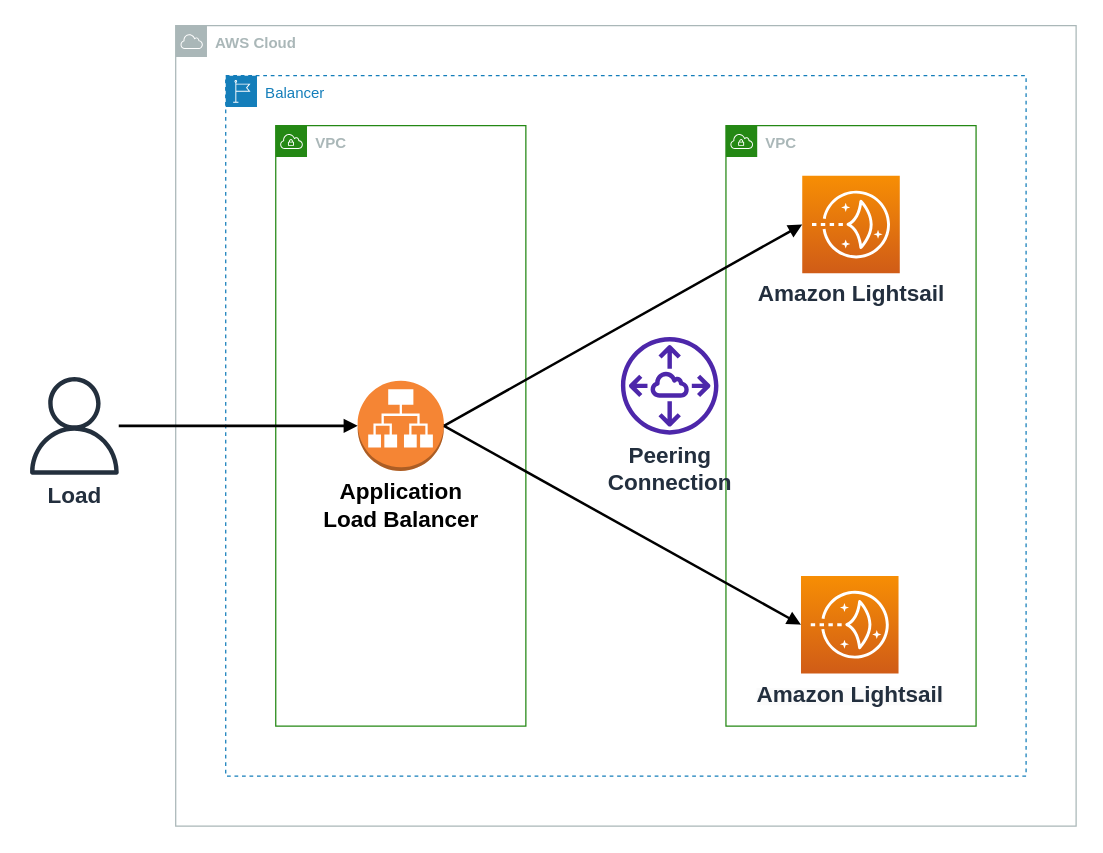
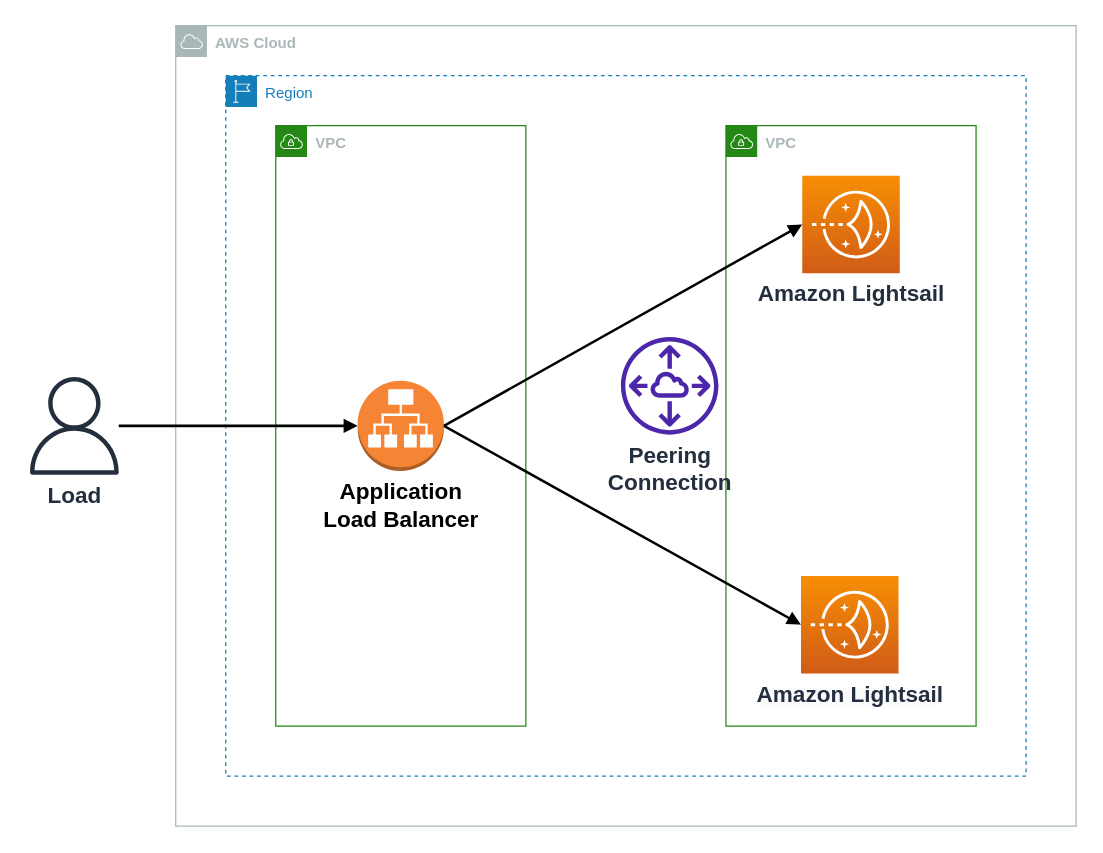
  <mxCell id="0" />
  <mxCell id="1" parent="0" />
  <mxCell id="2" value="AWS Cloud" style="sketch=0;outlineConnect=0;gradientColor=none;html=1;whiteSpace=wrap;fontSize=12;fontStyle=1;shape=mxgraph.aws4.group;grIcon=mxgraph.aws4.group_aws_cloud;strokeColor=#AAB7B8;fillColor=none;verticalAlign=top;align=left;spacingLeft=30;fontColor=#AAB7B8;dashed=0;" vertex="1" parent="1"><mxGeometry x="140" y="20" width="720" height="640" as="geometry" /></mxCell>
  <mxCell id="3" value="&lt;b&gt;&lt;font style=&quot;font-size: 18px;&quot;&gt;Load&lt;/font&gt;&lt;/b&gt;" style="sketch=0;outlineConnect=0;fontColor=#232F3E;gradientColor=none;fillColor=#232F3D;strokeColor=none;dashed=0;verticalLabelPosition=bottom;verticalAlign=top;align=center;html=1;fontSize=12;fontStyle=0;aspect=fixed;pointerEvents=1;shape=mxgraph.aws4.user;fontFamily=Helvetica;" vertex="1" parent="1"><mxGeometry x="20" y="301" width="78" height="78" as="geometry" /></mxCell>
- <mxCell id="4" value="Balancer" style="points=[[0,0],[0.25,0],[0.5,0],[0.75,0],[1,0],[1,0.25],[1,0.5],[1,0.75],[1,1],[0.75,1],[0.5,1],[0.25,1],[0,1],[0,0.75],[0,0.5],[0,0.25]];outlineConnect=0;gradientColor=none;html=1;whiteSpace=wrap;fontSize=12;fontStyle=0;container=1;pointerEvents=0;collapsible=0;recursiveResize=0;shape=mxgraph.aws4.group;grIcon=mxgraph.aws4.group_region;strokeColor=#147EBA;fillColor=none;verticalAlign=top;align=left;spacingLeft=30;fontColor=#147EBA;dashed=1;" vertex="1" parent="1"><mxGeometry x="180" y="60" width="640" height="560" as="geometry" /></mxCell>
+ <mxCell id="4" value="Region" style="points=[[0,0],[0.25,0],[0.5,0],[0.75,0],[1,0],[1,0.25],[1,0.5],[1,0.75],[1,1],[0.75,1],[0.5,1],[0.25,1],[0,1],[0,0.75],[0,0.5],[0,0.25]];outlineConnect=0;gradientColor=none;html=1;whiteSpace=wrap;fontSize=12;fontStyle=0;container=1;pointerEvents=0;collapsible=0;recursiveResize=0;shape=mxgraph.aws4.group;grIcon=mxgraph.aws4.group_region;strokeColor=#147EBA;fillColor=none;verticalAlign=top;align=left;spacingLeft=30;fontColor=#147EBA;dashed=1;" vertex="1" parent="1"><mxGeometry x="180" y="60" width="640" height="560" as="geometry" /></mxCell>
  <mxCell id="5" value="VPC" style="points=[[0,0],[0.25,0],[0.5,0],[0.75,0],[1,0],[1,0.25],[1,0.5],[1,0.75],[1,1],[0.75,1],[0.5,1],[0.25,1],[0,1],[0,0.75],[0,0.5],[0,0.25]];outlineConnect=0;gradientColor=none;html=1;whiteSpace=wrap;fontSize=12;fontStyle=1;container=1;pointerEvents=0;collapsible=0;recursiveResize=0;shape=mxgraph.aws4.group;grIcon=mxgraph.aws4.group_vpc;strokeColor=#248814;fillColor=none;verticalAlign=top;align=left;spacingLeft=30;fontColor=#AAB7B8;dashed=0;" vertex="1" parent="4"><mxGeometry x="40" y="40" width="200" height="480" as="geometry" /></mxCell>
  <mxCell id="6" value="&lt;b style=&quot;font-size: 18px;&quot;&gt;Application&lt;br&gt;Load Balancer&lt;/b&gt;" style="outlineConnect=0;dashed=0;verticalLabelPosition=bottom;verticalAlign=top;align=center;html=1;shape=mxgraph.aws3.application_load_balancer;fillColor=#F58534;gradientColor=none;" vertex="1" parent="5"><mxGeometry x="65.5" y="204" width="69" height="72" as="geometry" /></mxCell>
  <mxCell id="7" value="VPC" style="points=[[0,0],[0.25,0],[0.5,0],[0.75,0],[1,0],[1,0.25],[1,0.5],[1,0.75],[1,1],[0.75,1],[0.5,1],[0.25,1],[0,1],[0,0.75],[0,0.5],[0,0.25]];outlineConnect=0;gradientColor=none;html=1;whiteSpace=wrap;fontSize=12;fontStyle=1;container=1;pointerEvents=0;collapsible=0;recursiveResize=0;shape=mxgraph.aws4.group;grIcon=mxgraph.aws4.group_vpc;strokeColor=#248814;fillColor=none;verticalAlign=top;align=left;spacingLeft=30;fontColor=#AAB7B8;dashed=0;" vertex="1" parent="4"><mxGeometry x="400" y="40" width="200" height="480" as="geometry" /></mxCell>
  <mxCell id="8" value="&lt;b&gt;&lt;font style=&quot;font-size: 18px;&quot;&gt;Amazon Lightsail&lt;/font&gt;&lt;/b&gt;" style="sketch=0;points=[[0,0,0],[0.25,0,0],[0.5,0,0],[0.75,0,0],[1,0,0],[0,1,0],[0.25,1,0],[0.5,1,0],[0.75,1,0],[1,1,0],[0,0.25,0],[0,0.5,0],[0,0.75,0],[1,0.25,0],[1,0.5,0],[1,0.75,0]];outlineConnect=0;fontColor=#232F3E;gradientColor=#F78E04;gradientDirection=north;fillColor=#D05C17;strokeColor=#ffffff;dashed=0;verticalLabelPosition=bottom;verticalAlign=top;align=center;html=1;fontSize=12;fontStyle=0;aspect=fixed;shape=mxgraph.aws4.resourceIcon;resIcon=mxgraph.aws4.lightsail;" vertex="1" parent="7"><mxGeometry x="61" y="40" width="78" height="78" as="geometry" /></mxCell>
  <mxCell id="9" value="&lt;b style=&quot;border-color: var(--border-color); color: rgb(35, 47, 62); font-family: Helvetica; font-size: 12px; font-style: normal; font-variant-ligatures: normal; font-variant-caps: normal; letter-spacing: normal; orphans: 2; text-align: center; text-indent: 0px; text-transform: none; widows: 2; word-spacing: 0px; -webkit-text-stroke-width: 0px; background-color: rgb(251, 251, 251); text-decoration-thickness: initial; text-decoration-style: initial; text-decoration-color: initial;&quot;&gt;&lt;font style=&quot;border-color: var(--border-color); font-size: 18px;&quot;&gt;Amazon Lightsail&lt;/font&gt;&lt;/b&gt;" style="sketch=0;points=[[0,0,0],[0.25,0,0],[0.5,0,0],[0.75,0,0],[1,0,0],[0,1,0],[0.25,1,0],[0.5,1,0],[0.75,1,0],[1,1,0],[0,0.25,0],[0,0.5,0],[0,0.75,0],[1,0.25,0],[1,0.5,0],[1,0.75,0]];outlineConnect=0;fontColor=#232F3E;gradientColor=#F78E04;gradientDirection=north;fillColor=#D05C17;strokeColor=#ffffff;dashed=0;verticalLabelPosition=bottom;verticalAlign=top;align=center;html=1;fontSize=12;fontStyle=0;aspect=fixed;shape=mxgraph.aws4.resourceIcon;resIcon=mxgraph.aws4.lightsail;" vertex="1" parent="7"><mxGeometry x="60" y="360" width="78" height="78" as="geometry" /></mxCell>
  <mxCell id="10" value="&lt;b style=&quot;font-size: 18px;&quot;&gt;Peering&lt;br&gt;Connection&lt;/b&gt;" style="sketch=0;outlineConnect=0;fontColor=#232F3E;gradientColor=none;fillColor=#4D27AA;strokeColor=none;dashed=0;verticalLabelPosition=bottom;verticalAlign=top;align=center;html=1;fontSize=12;fontStyle=0;aspect=fixed;pointerEvents=1;shape=mxgraph.aws4.peering;" vertex="1" parent="4"><mxGeometry x="316" y="209" width="78" height="78" as="geometry" /></mxCell>
  <mxCell id="11" value="" style="html=1;endArrow=block;elbow=vertical;startArrow=none;endFill=1;strokeColor=default;rounded=0;labelBackgroundColor=#FFFFFF;fontStyle=0;strokeWidth=2;entryX=0;entryY=0.5;entryDx=0;entryDy=0;entryPerimeter=0;exitX=1;exitY=0.5;exitDx=0;exitDy=0;exitPerimeter=0;" edge="1" parent="4" source="6" target="8"><mxGeometry width="100" relative="1" as="geometry"><mxPoint x="-65.545" y="300" as="sourcePoint" /><mxPoint x="125.5" y="300" as="targetPoint" /></mxGeometry></mxCell>
  <mxCell id="12" value="" style="html=1;endArrow=block;elbow=vertical;startArrow=none;endFill=1;strokeColor=default;rounded=0;labelBackgroundColor=#FFFFFF;fontStyle=0;strokeWidth=2;entryX=0;entryY=0.5;entryDx=0;entryDy=0;entryPerimeter=0;exitX=1;exitY=0.5;exitDx=0;exitDy=0;exitPerimeter=0;" edge="1" parent="4" source="6" target="9"><mxGeometry width="100" relative="1" as="geometry"><mxPoint x="180" y="280" as="sourcePoint" /><mxPoint x="471" y="169" as="targetPoint" /></mxGeometry></mxCell>
  <mxCell id="13" value="" style="edgeStyle=orthogonalEdgeStyle;html=1;endArrow=block;elbow=vertical;startArrow=none;endFill=1;strokeColor=default;rounded=0;labelBackgroundColor=#FFFFFF;fontStyle=0;strokeWidth=2;entryX=0;entryY=0.5;entryDx=0;entryDy=0;entryPerimeter=0;" edge="1" parent="1" source="3" target="6"><mxGeometry width="100" relative="1" as="geometry"><mxPoint x="298" y="179" as="sourcePoint" /><mxPoint x="280" y="340" as="targetPoint" /></mxGeometry></mxCell>
